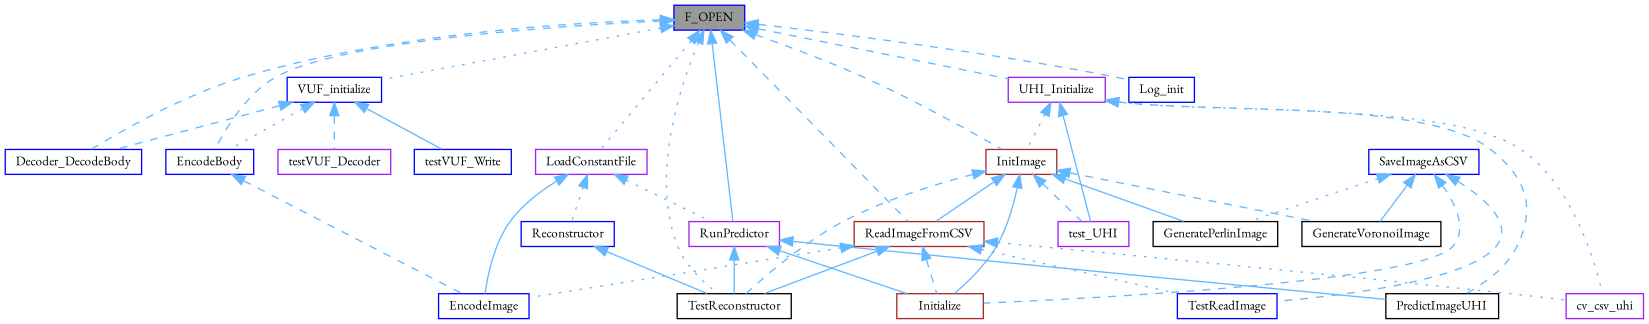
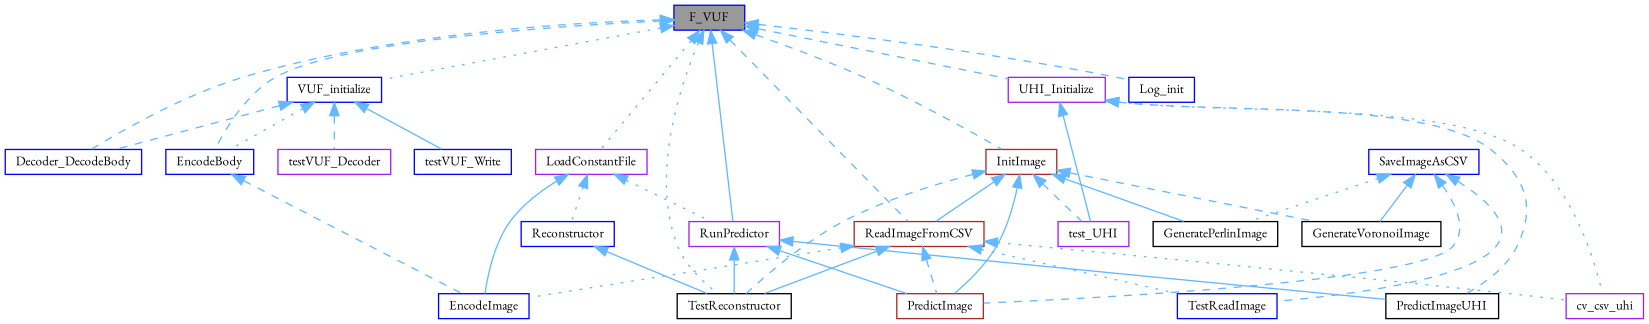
  digraph {
    fontname="EB Garamond"
    rankdir=TB
    node [color=blue fillcolor=white fontname="EB Garamond" fontsize=10 shape=box style=filled]
    edge [color=steelblue1 dir=back fontname="EB Garamond" fontsize=10 labelfontname=Helvetica labelfontsize=10 style=dashed]
-   n1 [fillcolor=grey60 fontcolor=black height=0.2 label=F_OPEN width=0.4]
+   n1 [fillcolor=grey60 fontcolor=black height=0.2 label=F_VUF width=0.4]
    n2 [height=0.2 label=Decoder_DecodeBody width=0.4]
    n3 [height=0.2 label=EncodeBody width=0.4]
    n4 [color=purple height=0.2 label=LoadConstantFile width=0.4]
    n5 [color=black height=0.2 label=TestReconstructor width=0.4]
    n6 [color=purple height=0.2 label=RunPredictor width=0.4]
    n7 [height=0.2 label=Log_init width=0.4]
    n8 [color=brown height=0.2 label=ReadImageFromCSV width=0.4]
    n9 [color=purple height=0.2 label=UHI_Initialize width=0.4]
    n10 [height=0.2 label=VUF_initialize width=0.4]
    n11 [color=brown height=0.2 label=InitImage width=0.4]
    n12 [height=0.2 label=EncodeImage width=0.4]
    n13 [height=0.2 label=Reconstructor width=0.4]
-   n14 [color=brown height=0.2 label=Initialize width=0.4]
+   n14 [color=brown height=0.2 label=PredictImage width=0.4]
    n15 [color=black height=0.2 label=PredictImageUHI width=0.4]
    n16 [color=purple height=0.2 label=cv_csv_uhi width=0.4]
    n17 [height=0.2 label=TestReadImage width=0.4]
    n18 [height=0.2 label=SaveImageAsCSV width=0.4]
    n19 [color=black height=0.2 label=GeneratePerlinImage width=0.4]
    n20 [color=black height=0.2 label=GenerateVoronoiImage width=0.4]
    n21 [color=purple height=0.2 label=test_UHI width=0.4]
    n22 [color=purple height=0.2 label=testVUF_Decoder width=0.4]
    n23 [height=0.2 label=testVUF_Write width=0.4]
    n1 -> n2
    n1 -> n3
    n1 -> n4 [style=dotted]
    n1 -> n5 [style=dotted]
    n1 -> n6 [style=solid]
    n1 -> n7
    n1 -> n8
    n1 -> n9
    n1 -> n10 [style=dotted]
    n1 -> n11
    n3 -> n12
    n4 -> n6 [style=dotted]
    n4 -> n12 [style=solid]
    n4 -> n13 [style=dotted]
    n6 -> n5 [style=solid]
    n6 -> n14 [style=solid]
    n6 -> n15 [style=solid]
    n8 -> n5 [style=solid]
    n8 -> n12 [style=dotted]
    n8 -> n14
    n8 -> n16 [style=dotted]
    n8 -> n17 [style=dotted]
-   n9 -> n11 [style=dotted]
    n9 -> n15
    n9 -> n16 [style=dotted]
    n9 -> n21 [style=solid]
    n10 -> n2
    n10 -> n3 [style=dotted]
    n10 -> n22
    n10 -> n23 [style=solid]
    n11 -> n5
    n11 -> n8 [style=solid]
    n11 -> n14 [style=solid]
    n11 -> n19 [style=solid]
    n11 -> n20
    n11 -> n21
    n13 -> n5 [style=solid]
    n18 -> n14
    n18 -> n17
    n18 -> n19 [style=dotted]
    n18 -> n20 [style=solid]
  }
